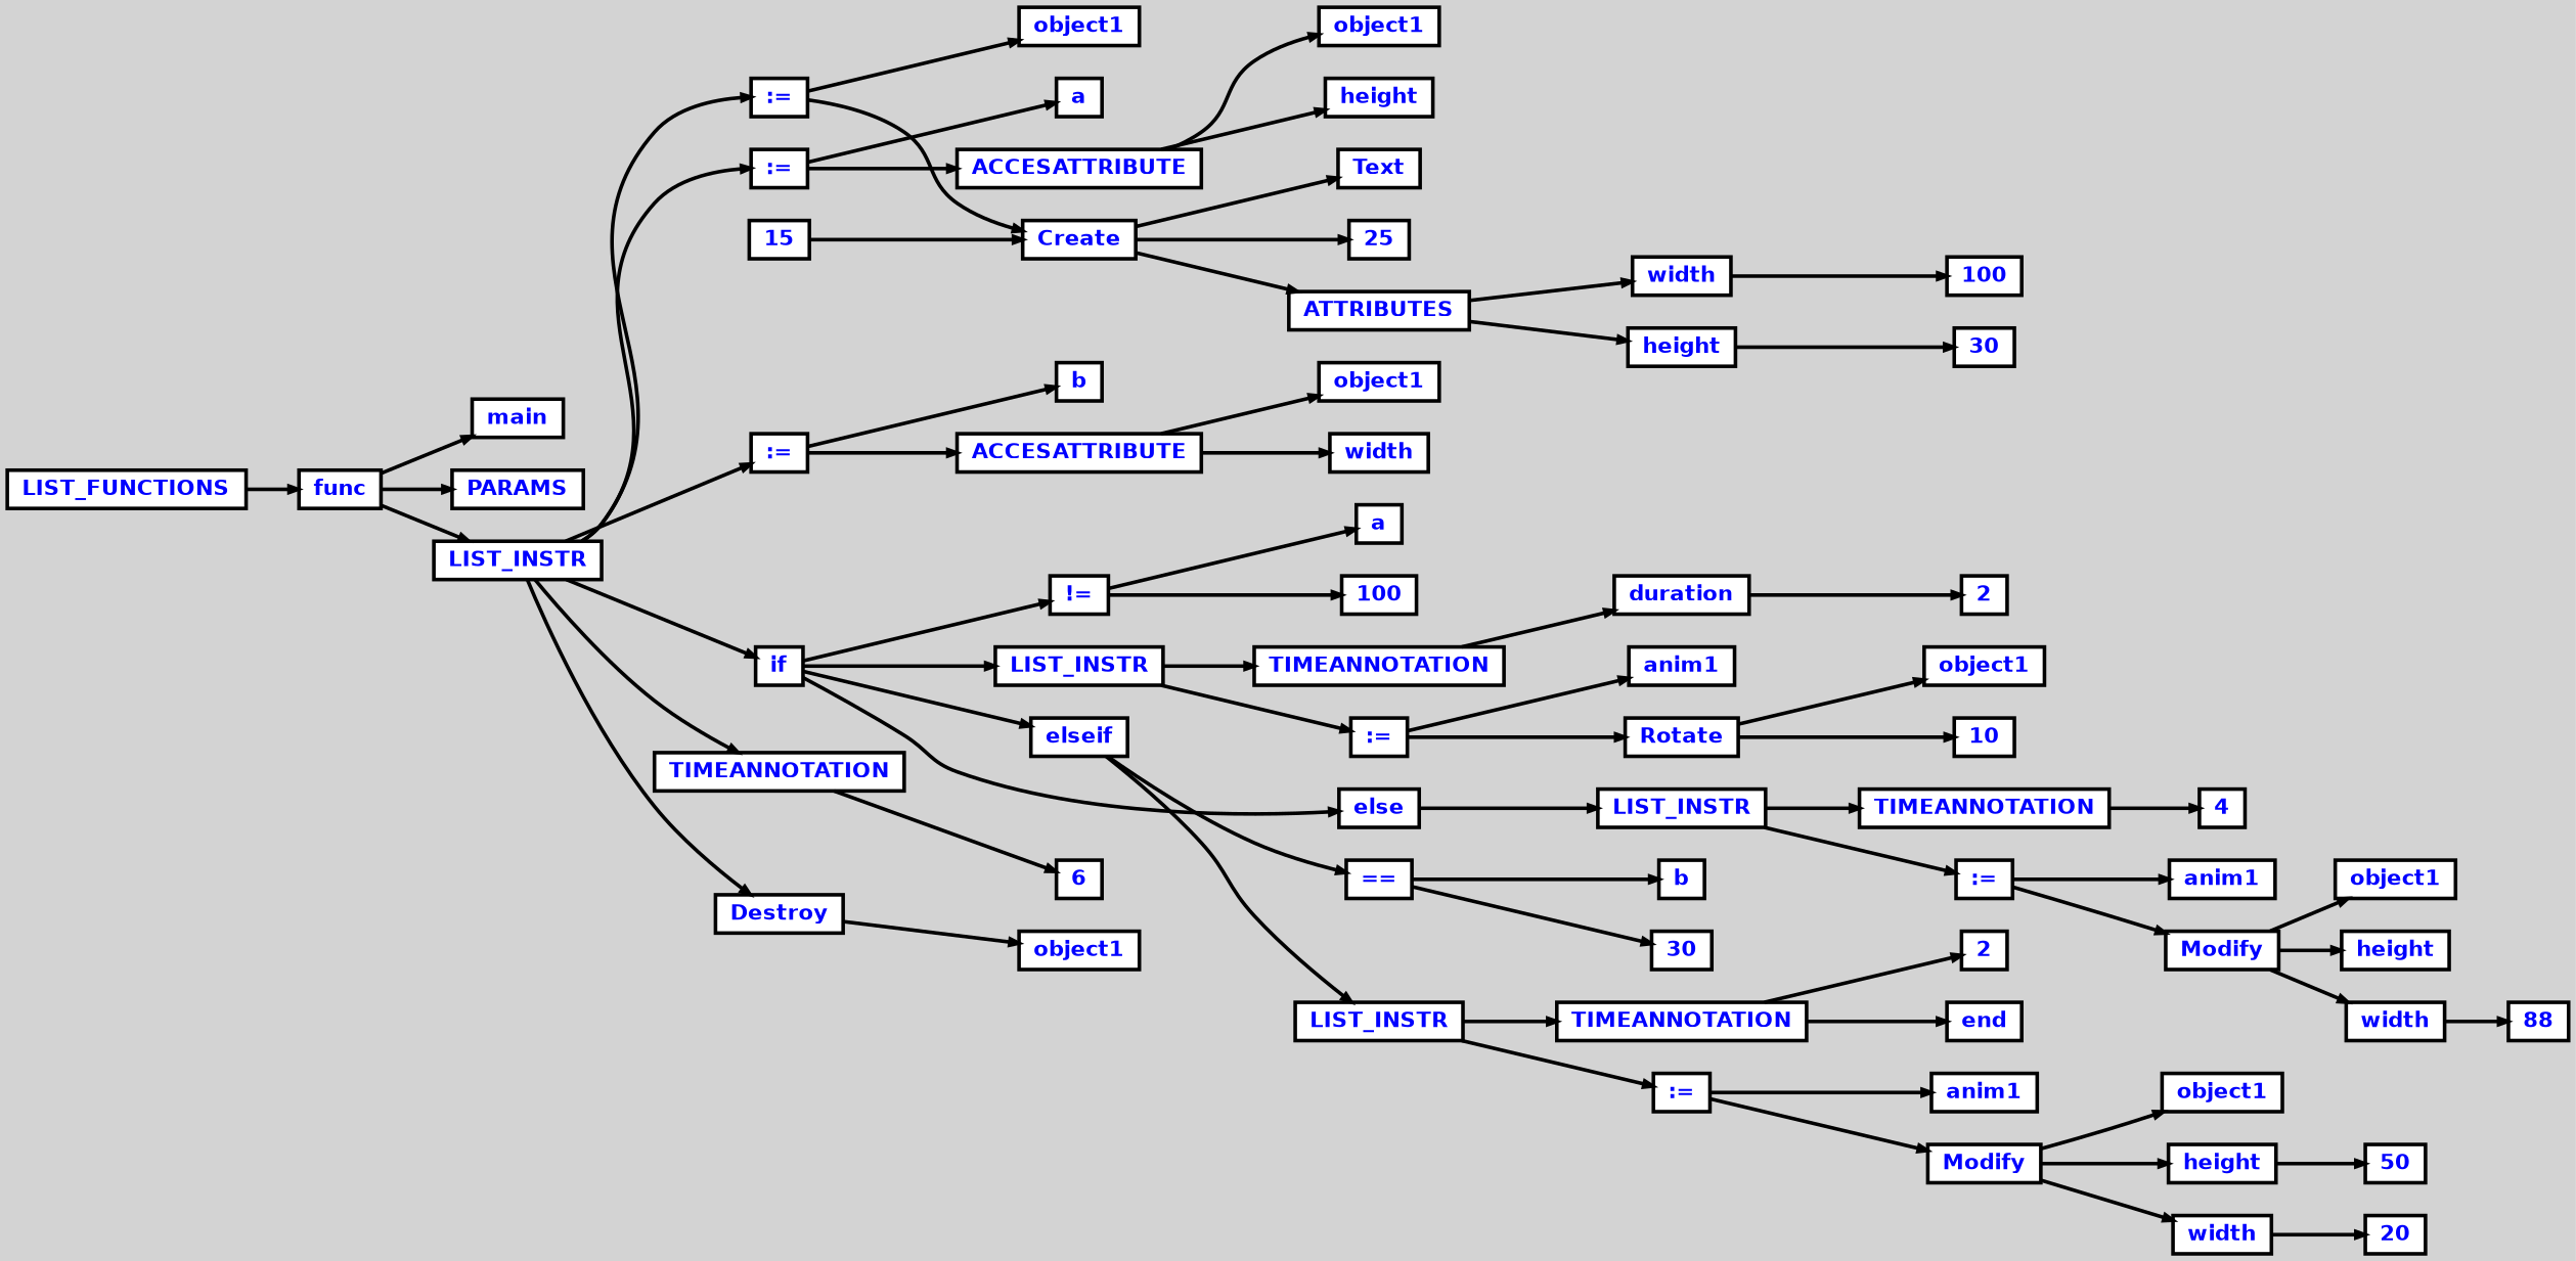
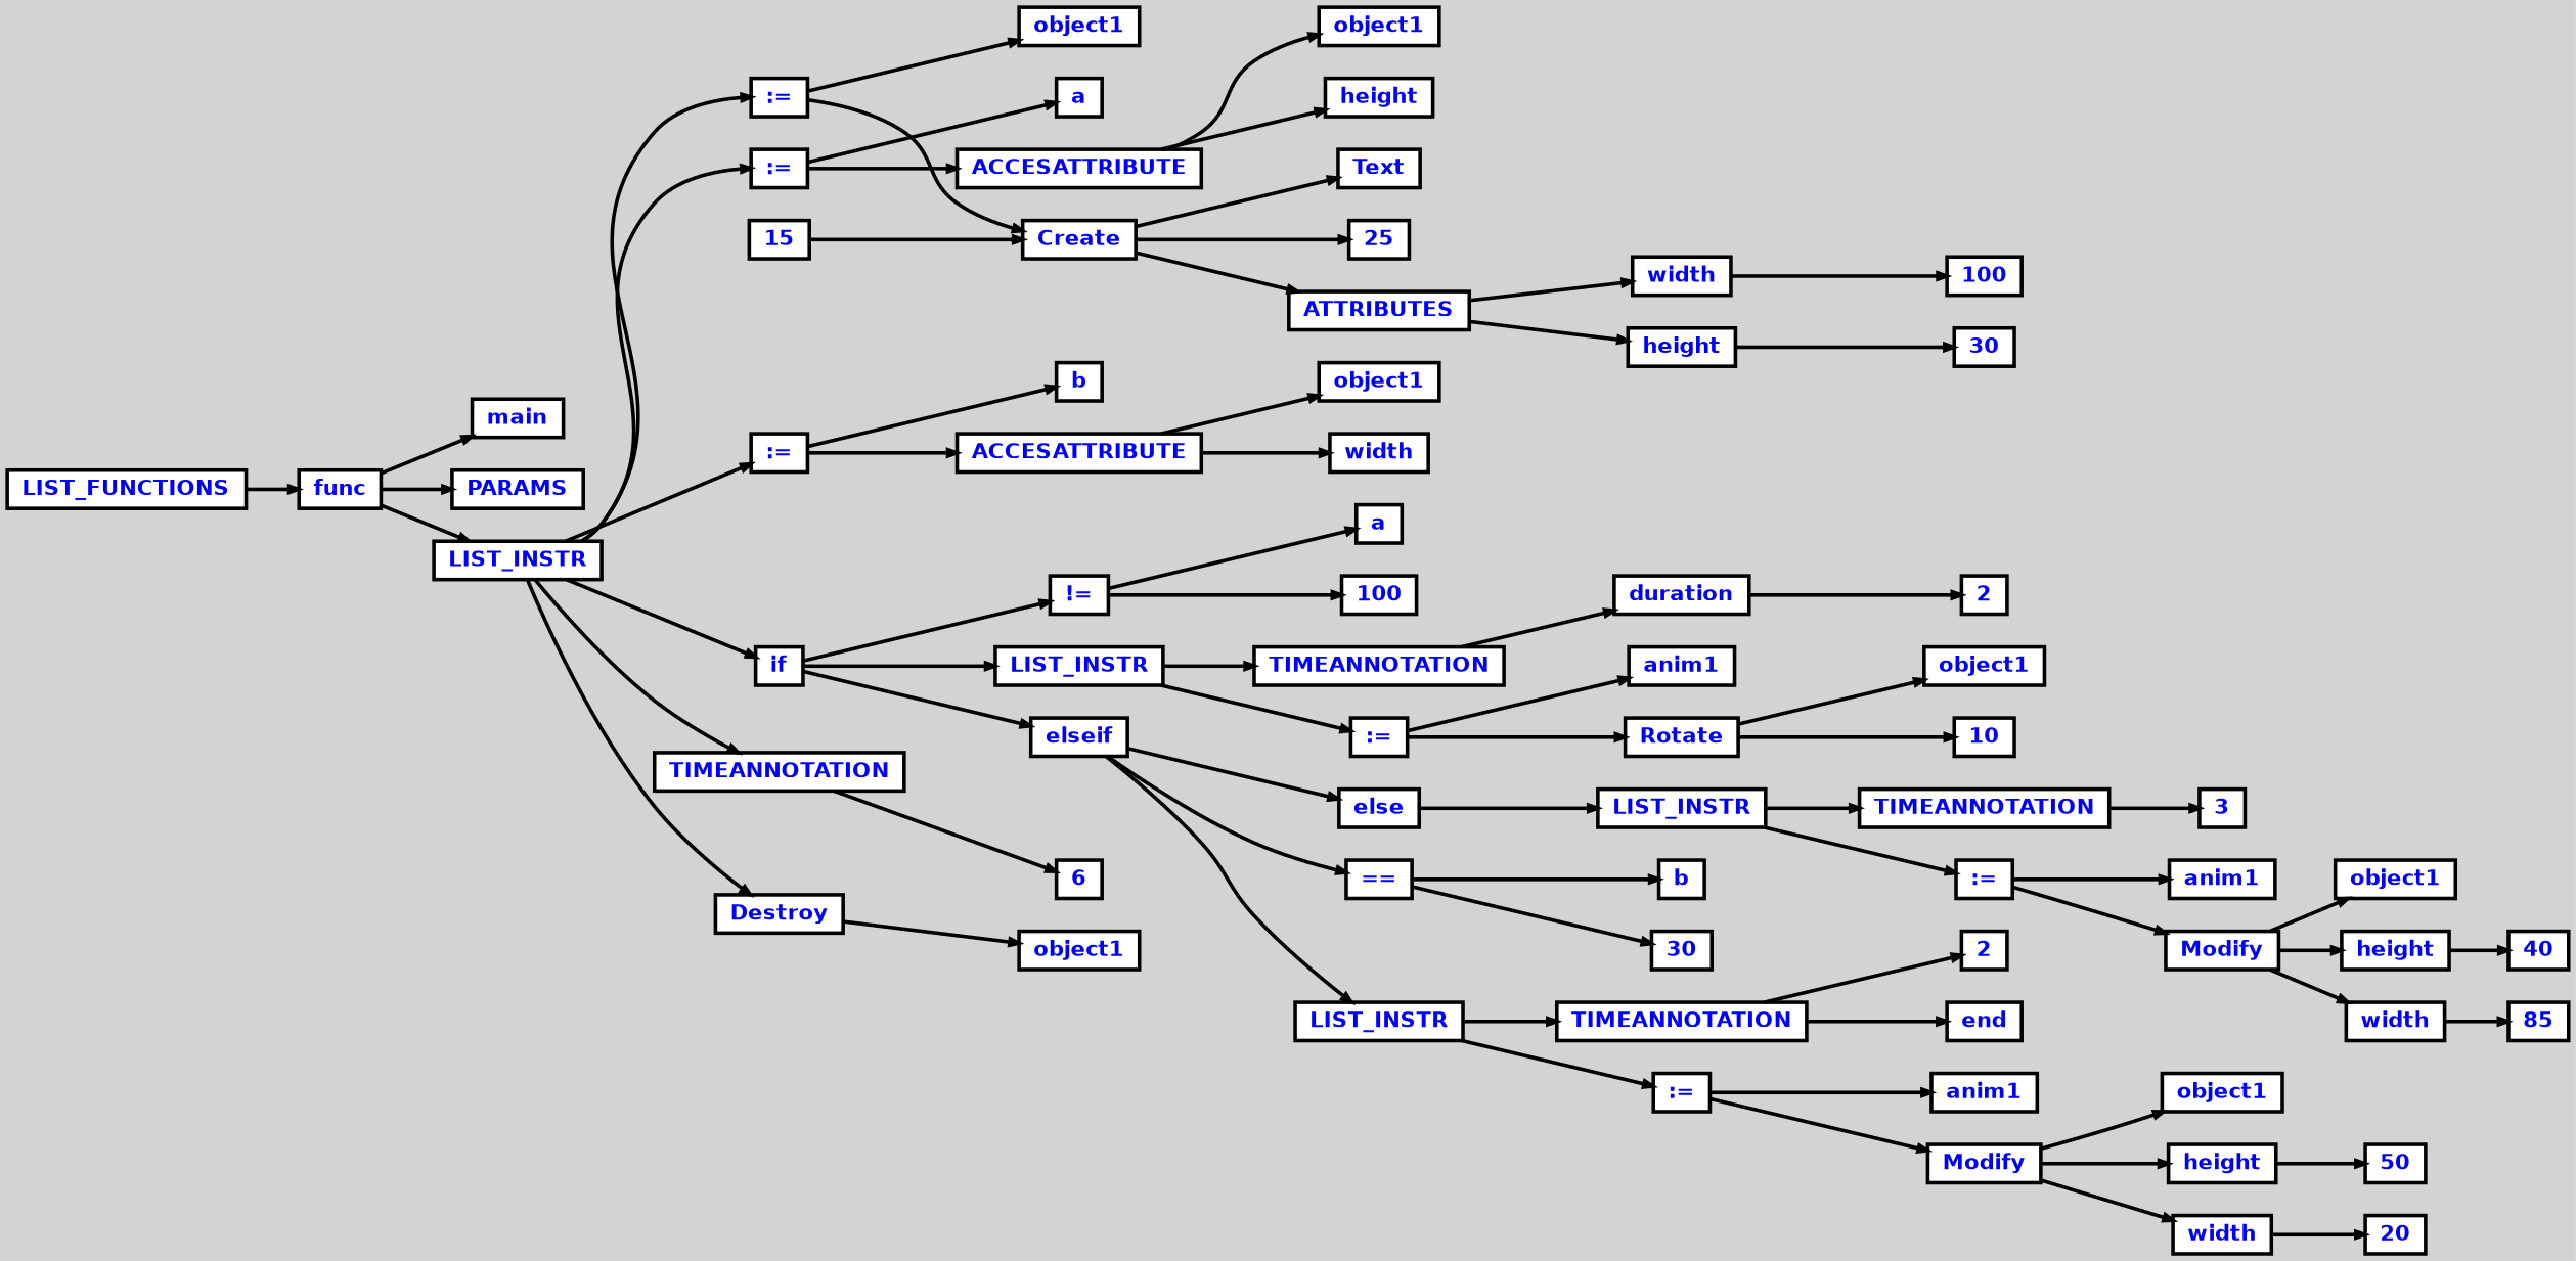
  digraph {
    bgcolor=lightgrey
    ordering=out
    rankdir=LR
    ranksep=.4
    node [color=black fillcolor=white fixedsize=false fontcolor=blue fontname="Helvetica-bold" fontsize=12 shape=box style="filled, solid, bold"]
    edge [arrowsize=.5 color=black style=bold]
    n1 [height=.25 label=LIST_FUNCTIONS width=.25]
    n2 [height=.25 label=func width=.25]
    n3 [height=.25 label=main width=.25]
    n4 [height=.25 label=PARAMS width=.25]
    n5 [height=.25 label=LIST_INSTR width=.25]
    n6 [height=.25 label=":=" width=.25]
    n7 [height=.25 label=":=" width=.25]
    n8 [height=.25 label=":=" width=.25]
    n9 [height=.25 label=if width=.25]
    n10 [height=.25 label=TIMEANNOTATION width=.25]
    n11 [height=.25 label=Destroy width=.25]
    n12 [height=.25 label=object1 width=.25]
    n13 [height=.25 label=Create width=.25]
    n14 [height=.25 label=a width=.25]
    n15 [height=.25 label=ACCESATTRIBUTE width=.25]
    n16 [height=.25 label=b width=.25]
    n17 [height=.25 label=ACCESATTRIBUTE width=.25]
    n18 [height=.25 label="!=" width=.25]
    n19 [height=.25 label=LIST_INSTR width=.25]
    n20 [height=.25 label=elseif width=.25]
    n21 [height=.25 label=else width=.25]
    n22 [height=.25 label=6 width=.25]
    n23 [height=.25 label=object1 width=.25]
    n24 [height=.25 label=Text width=.25]
    n25 [height=.25 label=25 width=.25]
    n26 [height=.25 label=ATTRIBUTES width=.25]
    n27 [height=.25 label=15 width=.25]
    n28 [height=.25 label=width width=.25]
    n29 [height=.25 label=height width=.25]
    n30 [height=.25 label=100 width=.25]
    n31 [height=.25 label=30 width=.25]
    n32 [height=.25 label=object1 width=.25]
    n33 [height=.25 label=height width=.25]
    n34 [height=.25 label=object1 width=.25]
    n35 [height=.25 label=width width=.25]
    n36 [height=.25 label=a width=.25]
    n37 [height=.25 label=100 width=.25]
    n38 [height=.25 label=TIMEANNOTATION width=.25]
    n39 [height=.25 label=":=" width=.25]
    n40 [height=.25 label="==" width=.25]
    n41 [height=.25 label=LIST_INSTR width=.25]
    n42 [height=.25 label=LIST_INSTR width=.25]
    n43 [height=.25 label=duration width=.25]
    n44 [height=.25 label=anim1 width=.25]
    n45 [height=.25 label=Rotate width=.25]
    n46 [height=.25 label=2 width=.25]
    n47 [height=.25 label=object1 width=.25]
    n48 [height=.25 label=10 width=.25]
    n49 [height=.25 label=b width=.25]
    n50 [height=.25 label=30 width=.25]
    n51 [height=.25 label=TIMEANNOTATION width=.25]
    n52 [height=.25 label=":=" width=.25]
    n53 [height=.25 label=2 width=.25]
    n54 [height=.25 label=end width=.25]
    n55 [height=.25 label=anim1 width=.25]
    n56 [height=.25 label=Modify width=.25]
    n57 [height=.25 label=object1 width=.25]
    n58 [height=.25 label=height width=.25]
    n59 [height=.25 label=width width=.25]
    n60 [height=.25 label=50 width=.25]
    n61 [height=.25 label=20 width=.25]
    n62 [height=.25 label=TIMEANNOTATION width=.25]
    n63 [height=.25 label=":=" width=.25]
-   n64 [height=.25 label=4 width=.25]
+   n64 [height=.25 label=3 width=.25]
    n65 [height=.25 label=anim1 width=.25]
    n66 [height=.25 label=Modify width=.25]
    n67 [height=.25 label=object1 width=.25]
    n68 [height=.25 label=height width=.25]
    n69 [height=.25 label=width width=.25]
-   n71 [height=.25 label=88 width=.25]
+   n70 [height=.25 label=40 width=.25]
+   n71 [height=.25 label=85 width=.25]
    n1 -> n2
    n2 -> n3
    n2 -> n4
    n2 -> n5
    n5 -> n6
    n5 -> n7
    n5 -> n8
    n5 -> n9
    n5 -> n10
    n5 -> n11
    n6 -> n12
    n6 -> n13
    n7 -> n14
    n7 -> n15
    n8 -> n16
    n8 -> n17
    n9 -> n18
    n9 -> n19
    n9 -> n20
-   n9 -> n21
+   n20 -> n21
    n10 -> n22
    n11 -> n23
    n13 -> n24
    n13 -> n25
    n13 -> n26
    n15 -> n32
    n15 -> n33
    n17 -> n34
    n17 -> n35
    n18 -> n36
    n18 -> n37
    n19 -> n38
    n19 -> n39
    n20 -> n40
    n20 -> n41
    n21 -> n42
    n26 -> n28
    n26 -> n29
    n27 -> n13
    n28 -> n30
    n29 -> n31
    n38 -> n43
    n39 -> n44
    n39 -> n45
    n40 -> n49
    n40 -> n50
    n41 -> n51
    n41 -> n52
    n42 -> n62
    n42 -> n63
    n43 -> n46
    n45 -> n47
    n45 -> n48
    n51 -> n53
    n51 -> n54
    n52 -> n55
    n52 -> n56
    n56 -> n57
    n56 -> n58
    n56 -> n59
    n58 -> n60
    n59 -> n61
    n62 -> n64
    n63 -> n65
    n63 -> n66
    n66 -> n67
    n66 -> n68
    n66 -> n69
+   n68 -> n70
    n69 -> n71
  }
